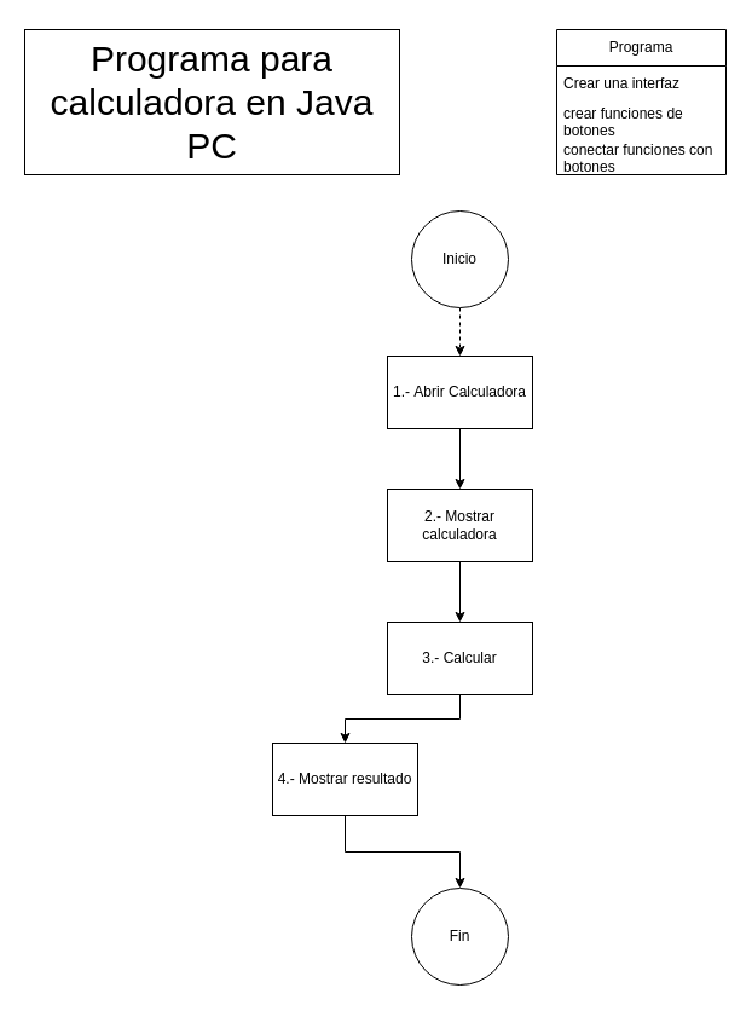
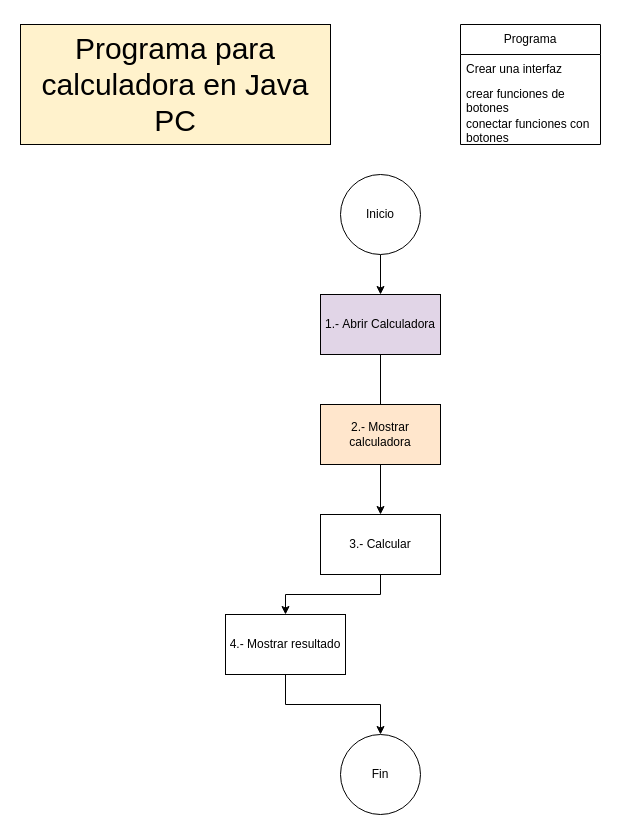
  <mxCell id="0" />
  <mxCell id="1" parent="0" />
- <mxCell id="2" value="&lt;p style=&quot;line-height: 120%; font-size: 30px;&quot;&gt;Programa para calculadora en Java PC&lt;/p&gt;" style="rounded=0;whiteSpace=wrap;html=1;" vertex="1" parent="1"><mxGeometry x="20" y="20" width="310" height="120" as="geometry" /></mxCell>
+ <mxCell id="2" value="&lt;p style=&quot;line-height: 120%; font-size: 30px;&quot;&gt;Programa para calculadora en Java PC&lt;/p&gt;" style="rounded=0;whiteSpace=wrap;html=1;fillColor=#fff2cc;" vertex="1" parent="1"><mxGeometry x="20" y="20" width="310" height="120" as="geometry" /></mxCell>
  <mxCell id="3" value="Programa" style="swimlane;fontStyle=0;childLayout=stackLayout;horizontal=1;startSize=30;horizontalStack=0;resizeParent=1;resizeParentMax=0;resizeLast=0;collapsible=1;marginBottom=0;whiteSpace=wrap;html=1;" vertex="1" parent="1"><mxGeometry x="460" y="20" width="140" height="120" as="geometry" /></mxCell>
  <mxCell id="4" value="Crear una interfaz" style="text;strokeColor=none;fillColor=none;align=left;verticalAlign=middle;spacingLeft=4;spacingRight=4;overflow=hidden;points=[[0,0.5],[1,0.5]];portConstraint=eastwest;rotatable=0;whiteSpace=wrap;html=1;" vertex="1" parent="3"><mxGeometry y="30" width="140" height="30" as="geometry" /></mxCell>
  <mxCell id="5" value="crear funciones de botones" style="text;strokeColor=none;fillColor=none;align=left;verticalAlign=middle;spacingLeft=4;spacingRight=4;overflow=hidden;points=[[0,0.5],[1,0.5]];portConstraint=eastwest;rotatable=0;whiteSpace=wrap;html=1;" vertex="1" parent="3"><mxGeometry y="60" width="140" height="30" as="geometry" /></mxCell>
  <mxCell id="6" value="conectar funciones con botones" style="text;strokeColor=none;fillColor=none;align=left;verticalAlign=middle;spacingLeft=4;spacingRight=4;overflow=hidden;points=[[0,0.5],[1,0.5]];portConstraint=eastwest;rotatable=0;whiteSpace=wrap;html=1;" vertex="1" parent="3"><mxGeometry y="90" width="140" height="30" as="geometry" /></mxCell>
- <mxCell id="7" style="edgeStyle=orthogonalEdgeStyle;rounded=0;orthogonalLoop=1;jettySize=auto;html=1;entryX=0.5;entryY=0;entryDx=0;entryDy=0;" edge="1" parent="1" source="8" target="10"><mxGeometry relative="1" as="geometry" /></mxCell>
- <mxCell id="8" value="1.-&amp;nbsp;&lt;span style=&quot;background-color: initial;&quot;&gt;Abrir Calculadora&lt;/span&gt;" style="rounded=0;whiteSpace=wrap;html=1;" vertex="1" parent="1"><mxGeometry x="320" y="290" width="120" height="60" as="geometry" /></mxCell>
+ <mxCell id="7" style="edgeStyle=orthogonalEdgeStyle;rounded=0;orthogonalLoop=1;jettySize=auto;html=1;entryX=0.5;entryY=0;entryDx=0;entryDy=0;endArrow=none;" edge="1" parent="1" source="8" target="10"><mxGeometry relative="1" as="geometry" /></mxCell>
+ <mxCell id="8" value="1.-&amp;nbsp;&lt;span style=&quot;background-color: initial;&quot;&gt;Abrir Calculadora&lt;/span&gt;" style="rounded=0;whiteSpace=wrap;html=1;fillColor=#e1d5e7;" vertex="1" parent="1"><mxGeometry x="320" y="290" width="120" height="60" as="geometry" /></mxCell>
  <mxCell id="9" style="edgeStyle=orthogonalEdgeStyle;rounded=0;orthogonalLoop=1;jettySize=auto;html=1;entryX=0.5;entryY=0;entryDx=0;entryDy=0;" edge="1" parent="1" source="10" target="12"><mxGeometry relative="1" as="geometry" /></mxCell>
- <mxCell id="10" value="2.- Mostrar calculadora" style="rounded=0;whiteSpace=wrap;html=1;" vertex="1" parent="1"><mxGeometry x="320" y="400" width="120" height="60" as="geometry" /></mxCell>
+ <mxCell id="10" value="2.- Mostrar calculadora" style="rounded=0;whiteSpace=wrap;html=1;fillColor=#ffe6cc;" vertex="1" parent="1"><mxGeometry x="320" y="400" width="120" height="60" as="geometry" /></mxCell>
  <mxCell id="11" style="edgeStyle=orthogonalEdgeStyle;rounded=0;orthogonalLoop=1;jettySize=auto;html=1;entryX=0.5;entryY=0;entryDx=0;entryDy=0;" edge="1" parent="1" source="12" target="14"><mxGeometry relative="1" as="geometry" /></mxCell>
  <mxCell id="12" value="3.- Calcular" style="rounded=0;whiteSpace=wrap;html=1;" vertex="1" parent="1"><mxGeometry x="320" y="510" width="120" height="60" as="geometry" /></mxCell>
  <mxCell id="13" style="edgeStyle=orthogonalEdgeStyle;rounded=0;orthogonalLoop=1;jettySize=auto;html=1;entryX=0.5;entryY=0;entryDx=0;entryDy=0;" edge="1" parent="1" source="14" target="17"><mxGeometry relative="1" as="geometry" /></mxCell>
  <mxCell id="14" value="4.- Mostrar resultado" style="rounded=0;whiteSpace=wrap;html=1;" vertex="1" parent="1"><mxGeometry x="225" y="610" width="120" height="60" as="geometry" /></mxCell>
- <mxCell id="15" style="edgeStyle=orthogonalEdgeStyle;rounded=0;orthogonalLoop=1;jettySize=auto;html=1;entryX=0.5;entryY=0;entryDx=0;entryDy=0;dashed=1;" edge="1" parent="1" source="16" target="8"><mxGeometry relative="1" as="geometry" /></mxCell>
+ <mxCell id="15" style="edgeStyle=orthogonalEdgeStyle;rounded=0;orthogonalLoop=1;jettySize=auto;html=1;entryX=0.5;entryY=0;entryDx=0;entryDy=0;" edge="1" parent="1" source="16" target="8"><mxGeometry relative="1" as="geometry" /></mxCell>
  <mxCell id="16" value="Inicio" style="ellipse;whiteSpace=wrap;html=1;aspect=fixed;" vertex="1" parent="1"><mxGeometry x="340" y="170" width="80" height="80" as="geometry" /></mxCell>
  <mxCell id="17" value="Fin" style="ellipse;whiteSpace=wrap;html=1;aspect=fixed;" vertex="1" parent="1"><mxGeometry x="340" y="730" width="80" height="80" as="geometry" /></mxCell>
